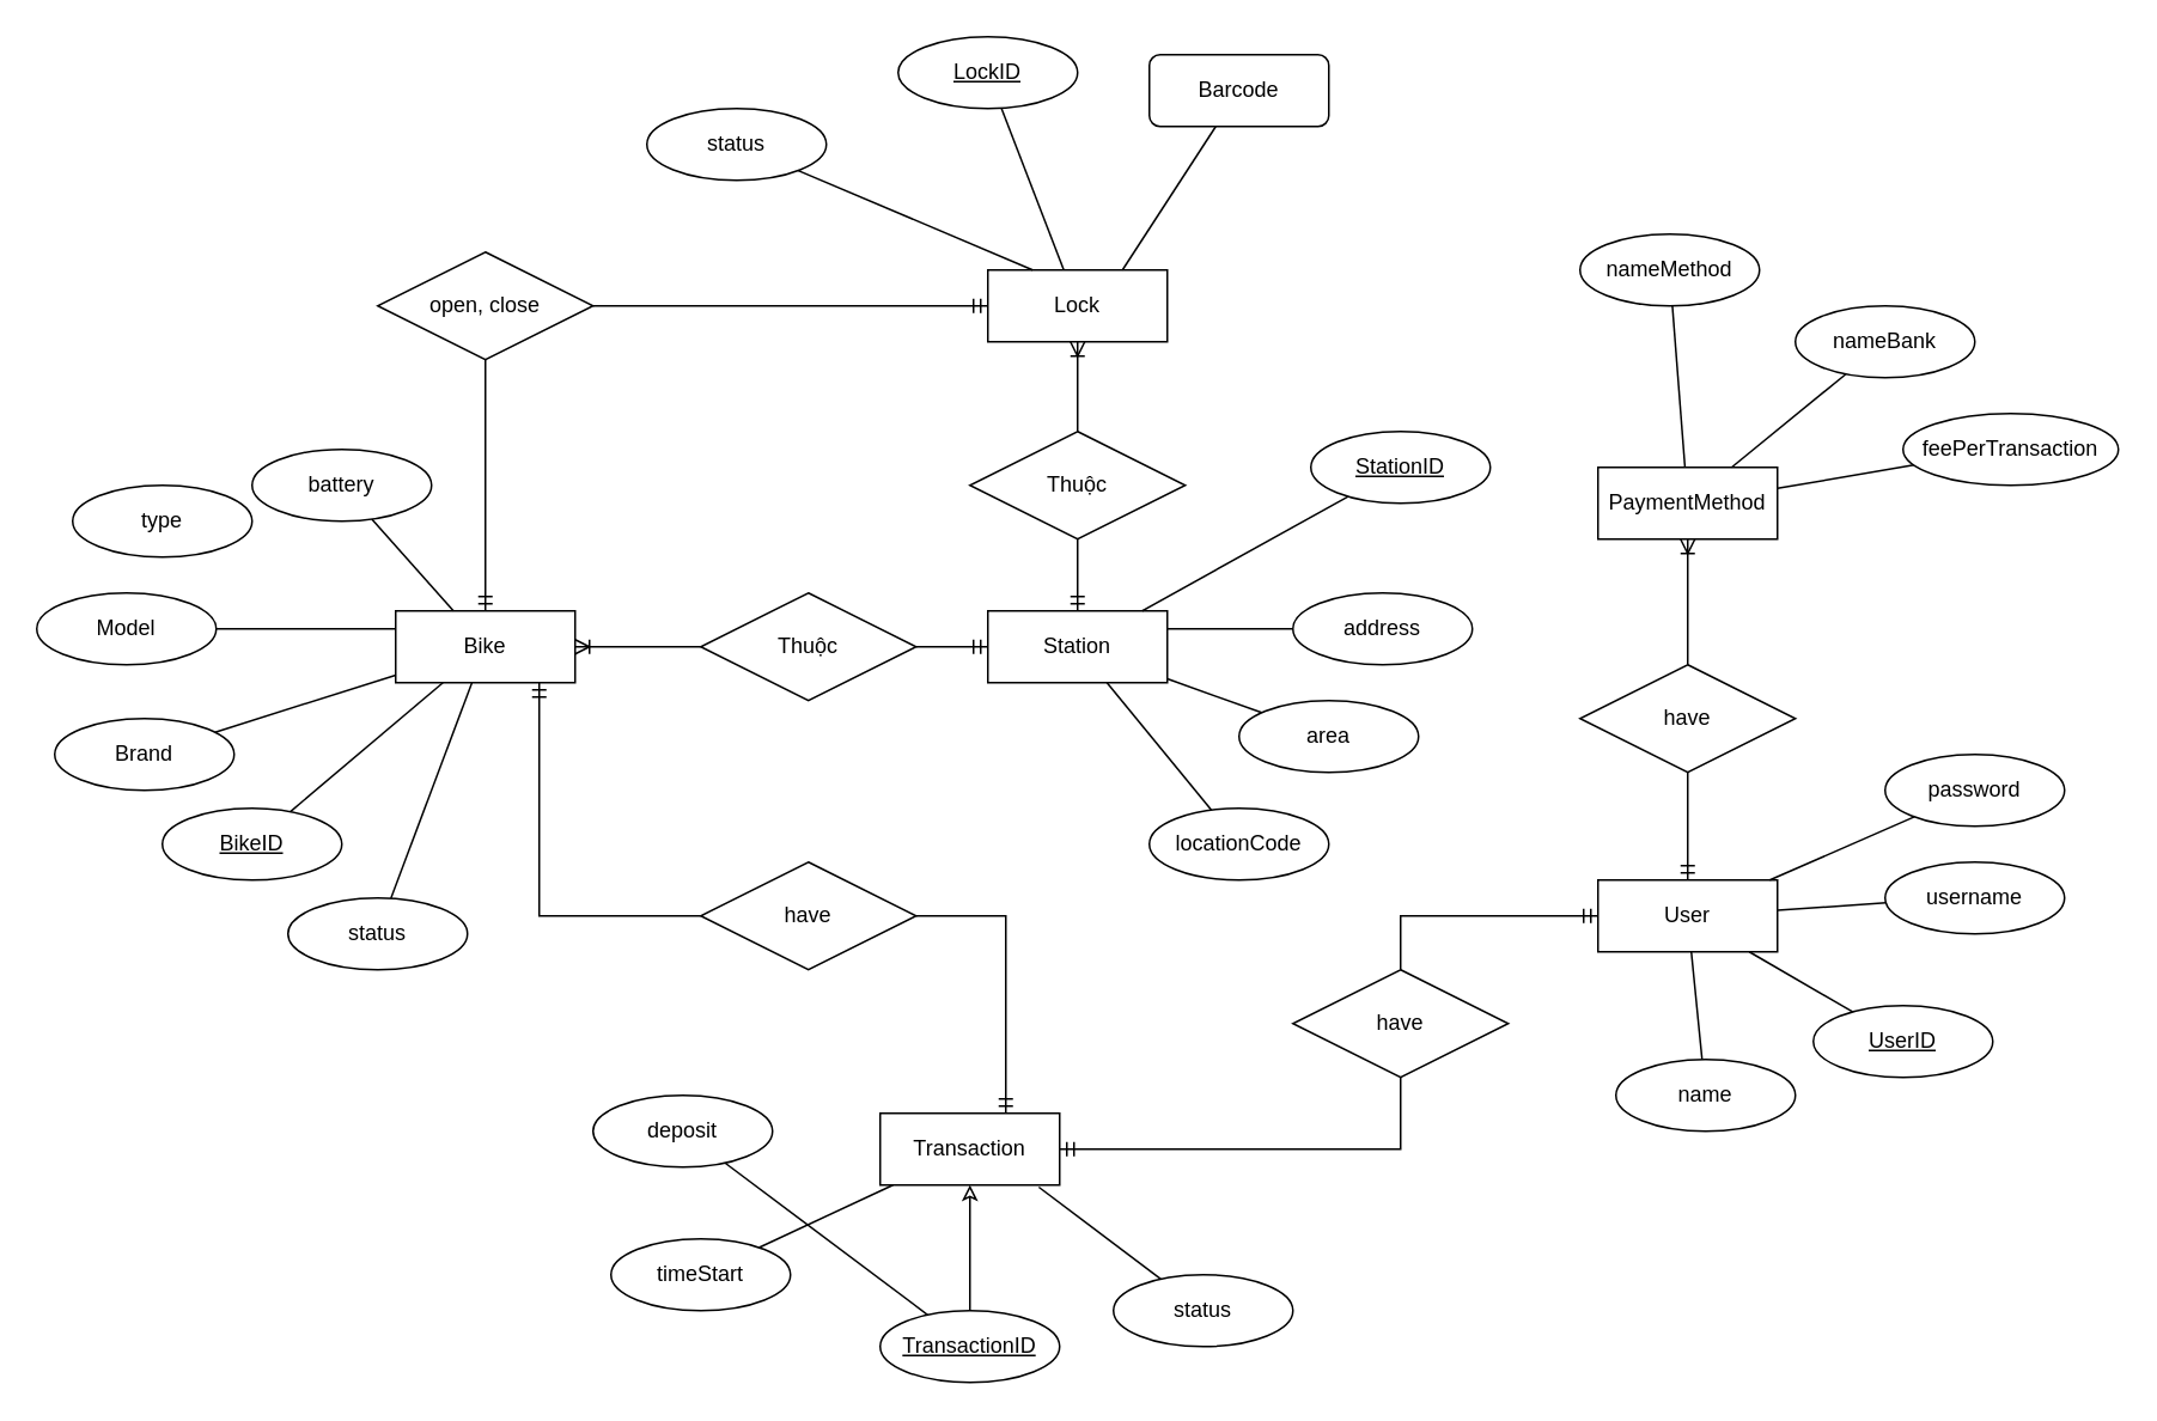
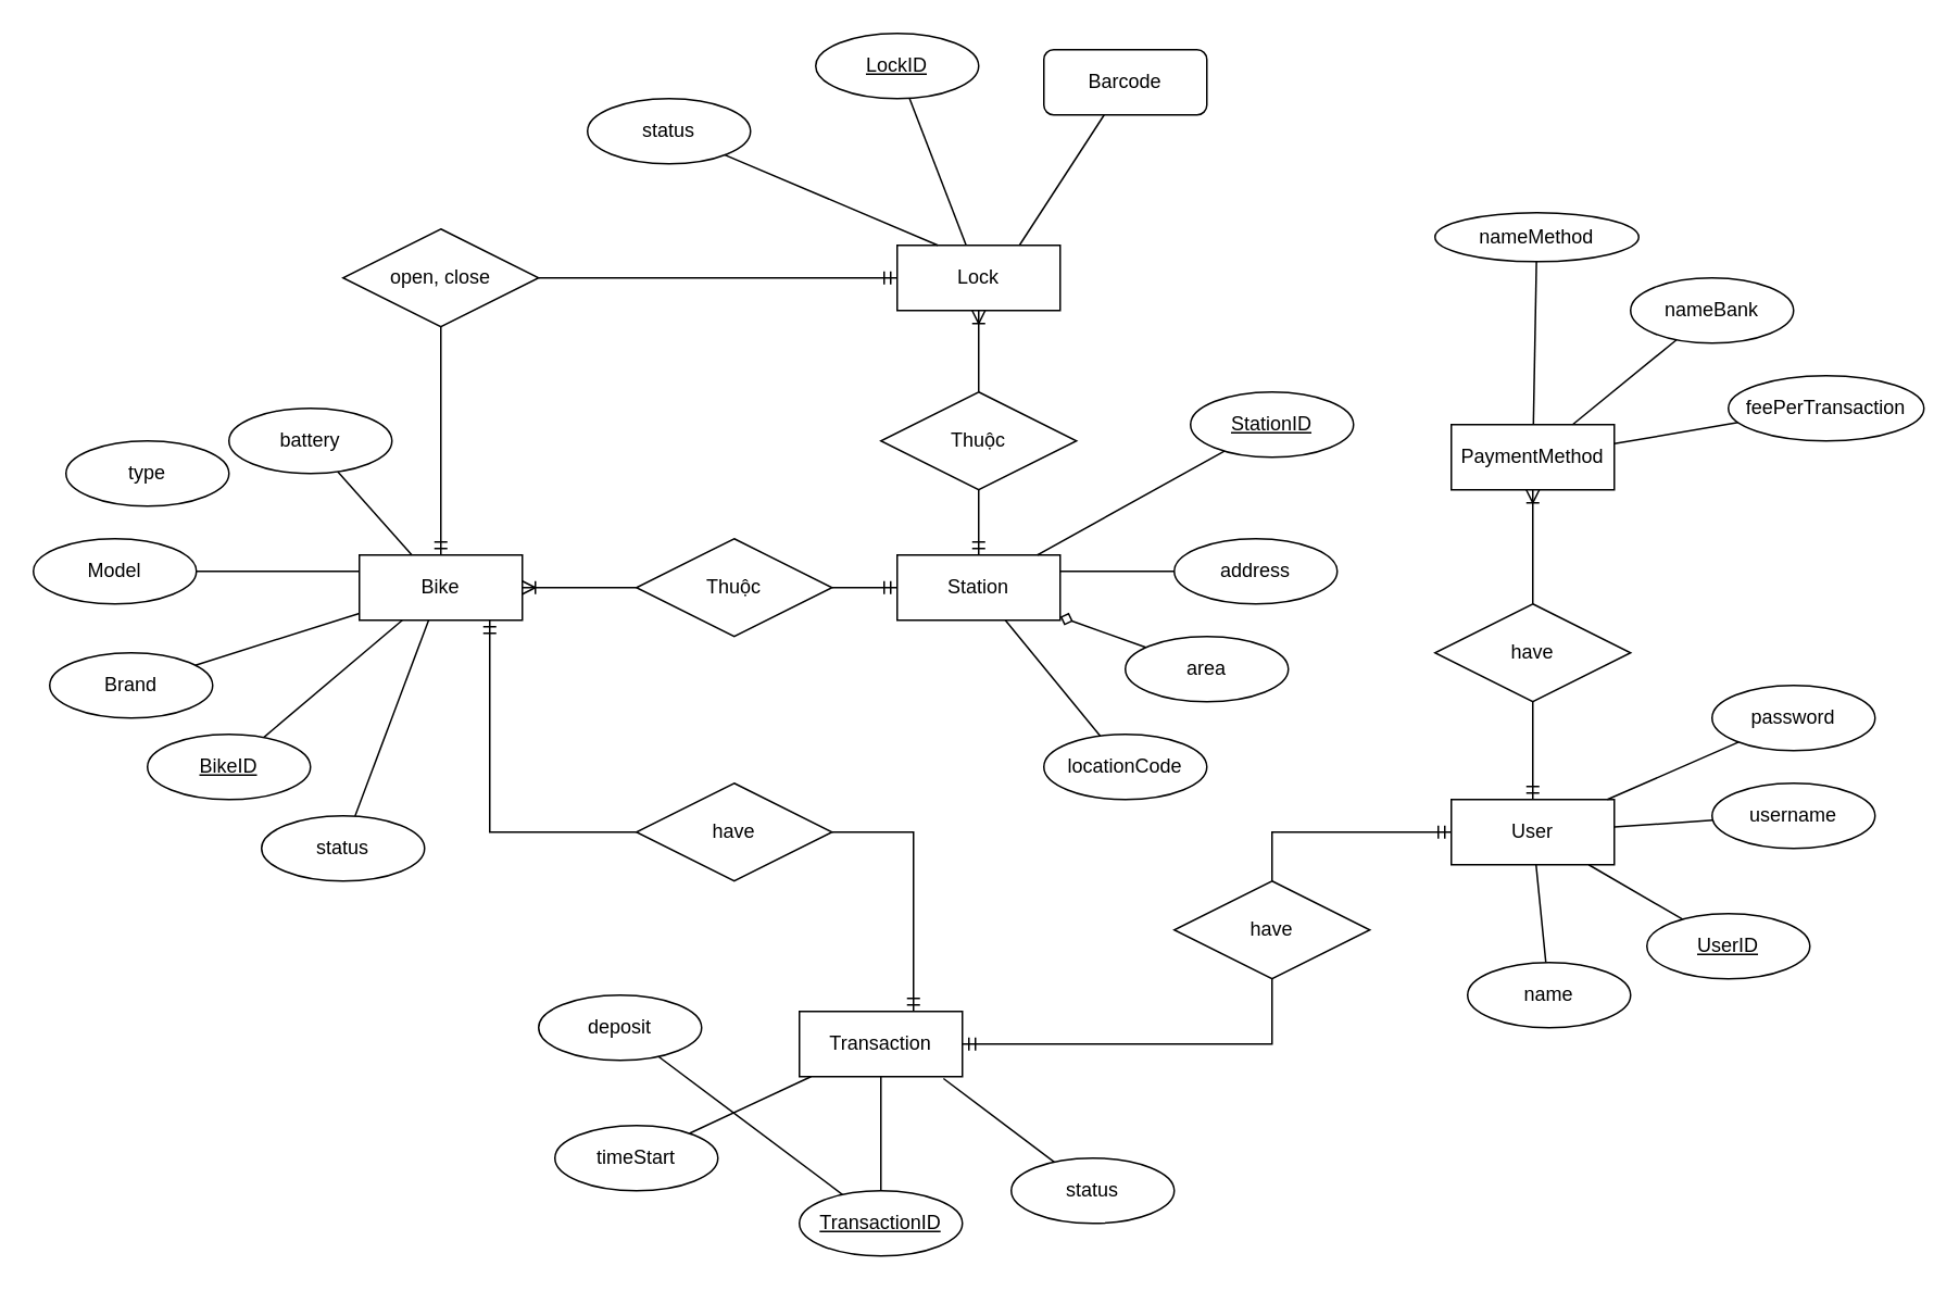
  <mxCell id="0" />
  <mxCell id="1" parent="0" />
  <mxCell id="2" style="edgeStyle=orthogonalEdgeStyle;rounded=0;orthogonalLoop=1;jettySize=auto;html=1;endArrow=none;endFill=0;startArrow=ERoneToMany;startFill=0;" edge="1" parent="1" source="5" target="14"><mxGeometry relative="1" as="geometry" /></mxCell>
  <mxCell id="3" value="" style="edgeStyle=orthogonalEdgeStyle;rounded=0;orthogonalLoop=1;jettySize=auto;html=1;startArrow=ERmandOne;startFill=0;endArrow=none;endFill=0;" edge="1" parent="1" source="5" target="9"><mxGeometry relative="1" as="geometry" /></mxCell>
  <mxCell id="4" style="rounded=0;orthogonalLoop=1;jettySize=auto;html=1;entryX=0;entryY=0.5;entryDx=0;entryDy=0;startArrow=ERmandOne;startFill=0;endArrow=none;endFill=0;edgeStyle=orthogonalEdgeStyle;" edge="1" parent="1" source="5" target="22"><mxGeometry relative="1" as="geometry"><Array as="points"><mxPoint x="300" y="510" /></Array></mxGeometry></mxCell>
  <mxCell id="5" value="Bike" style="rounded=1;arcSize=0;whiteSpace=wrap;html=1;align=center;" vertex="1" parent="1"><mxGeometry x="220" y="340" width="100" height="40" as="geometry" /></mxCell>
  <mxCell id="6" value="" style="rounded=0;orthogonalLoop=1;jettySize=auto;html=1;startArrow=none;startFill=0;endArrow=none;endFill=0;" edge="1" parent="1" source="7" target="5"><mxGeometry relative="1" as="geometry" /></mxCell>
  <mxCell id="7" value="Brand" style="ellipse;whiteSpace=wrap;html=1;align=center;" vertex="1" parent="1"><mxGeometry x="30" y="400" width="100" height="40" as="geometry" /></mxCell>
  <mxCell id="8" value="" style="rounded=0;orthogonalLoop=1;jettySize=auto;html=1;startArrow=none;startFill=0;endArrow=ERmandOne;endFill=0;exitX=1;exitY=0.5;exitDx=0;exitDy=0;edgeStyle=orthogonalEdgeStyle;" edge="1" parent="1" source="9" target="11"><mxGeometry relative="1" as="geometry" /></mxCell>
  <mxCell id="9" value="open, close" style="shape=rhombus;perimeter=rhombusPerimeter;whiteSpace=wrap;html=1;align=center;" vertex="1" parent="1"><mxGeometry x="210" y="140" width="120" height="60" as="geometry" /></mxCell>
  <mxCell id="10" style="edgeStyle=orthogonalEdgeStyle;rounded=0;orthogonalLoop=1;jettySize=auto;html=1;startArrow=ERoneToMany;startFill=0;endArrow=none;endFill=0;entryX=0.5;entryY=0;entryDx=0;entryDy=0;" edge="1" parent="1" source="11" target="37"><mxGeometry relative="1" as="geometry" /></mxCell>
  <mxCell id="11" value="Lock" style="whiteSpace=wrap;html=1;align=center;" vertex="1" parent="1"><mxGeometry x="550" y="150" width="100" height="40" as="geometry" /></mxCell>
  <mxCell id="12" value="Station" style="whiteSpace=wrap;html=1;align=center;" vertex="1" parent="1"><mxGeometry x="550" y="340" width="100" height="40" as="geometry" /></mxCell>
  <mxCell id="13" style="edgeStyle=orthogonalEdgeStyle;rounded=0;orthogonalLoop=1;jettySize=auto;html=1;entryX=0;entryY=0.5;entryDx=0;entryDy=0;startArrow=none;startFill=0;endArrow=ERmandOne;endFill=0;" edge="1" parent="1" source="14" target="12"><mxGeometry relative="1" as="geometry" /></mxCell>
  <mxCell id="14" value="Thuộc" style="shape=rhombus;perimeter=rhombusPerimeter;whiteSpace=wrap;html=1;align=center;" vertex="1" parent="1"><mxGeometry x="390" y="330" width="120" height="60" as="geometry" /></mxCell>
  <mxCell id="15" style="edgeStyle=orthogonalEdgeStyle;rounded=0;orthogonalLoop=1;jettySize=auto;html=1;startArrow=ERmandOne;startFill=0;endArrow=none;endFill=0;" edge="1" parent="1" source="17" target="21"><mxGeometry relative="1" as="geometry" /></mxCell>
  <mxCell id="16" style="rounded=0;orthogonalLoop=1;jettySize=auto;html=1;entryX=1;entryY=0.5;entryDx=0;entryDy=0;startArrow=ERmandOne;startFill=0;endArrow=none;endFill=0;edgeStyle=orthogonalEdgeStyle;" edge="1" parent="1" source="17" target="22"><mxGeometry relative="1" as="geometry"><Array as="points"><mxPoint x="560" y="510" /></Array></mxGeometry></mxCell>
  <mxCell id="17" value="Transaction" style="whiteSpace=wrap;html=1;align=center;" vertex="1" parent="1"><mxGeometry x="490" y="620" width="100" height="40" as="geometry" /></mxCell>
  <mxCell id="18" style="edgeStyle=orthogonalEdgeStyle;rounded=0;orthogonalLoop=1;jettySize=auto;html=1;startArrow=ERmandOne;startFill=0;endArrow=none;endFill=0;" edge="1" parent="1" source="20" target="21"><mxGeometry relative="1" as="geometry" /></mxCell>
  <mxCell id="19" style="edgeStyle=orthogonalEdgeStyle;rounded=0;orthogonalLoop=1;jettySize=auto;html=1;startArrow=ERmandOne;startFill=0;endArrow=none;endFill=0;" edge="1" parent="1" source="20" target="25"><mxGeometry relative="1" as="geometry" /></mxCell>
  <mxCell id="20" value="User" style="whiteSpace=wrap;html=1;align=center;" vertex="1" parent="1"><mxGeometry x="890" y="490" width="100" height="40" as="geometry" /></mxCell>
  <mxCell id="21" value="have" style="shape=rhombus;perimeter=rhombusPerimeter;whiteSpace=wrap;html=1;align=center;" vertex="1" parent="1"><mxGeometry x="720" y="540" width="120" height="60" as="geometry" /></mxCell>
  <mxCell id="22" value="have" style="shape=rhombus;perimeter=rhombusPerimeter;whiteSpace=wrap;html=1;align=center;" vertex="1" parent="1"><mxGeometry x="390" y="480" width="120" height="60" as="geometry" /></mxCell>
  <mxCell id="23" style="edgeStyle=orthogonalEdgeStyle;rounded=0;orthogonalLoop=1;jettySize=auto;html=1;startArrow=ERoneToMany;startFill=0;endArrow=none;endFill=0;" edge="1" parent="1" source="24" target="25"><mxGeometry relative="1" as="geometry" /></mxCell>
  <mxCell id="24" value="PaymentMethod" style="whiteSpace=wrap;html=1;align=center;" vertex="1" parent="1"><mxGeometry x="890" y="260" width="100" height="40" as="geometry" /></mxCell>
  <mxCell id="25" value="have" style="shape=rhombus;perimeter=rhombusPerimeter;whiteSpace=wrap;html=1;align=center;" vertex="1" parent="1"><mxGeometry x="880" y="370" width="120" height="60" as="geometry" /></mxCell>
  <mxCell id="26" style="rounded=0;orthogonalLoop=1;jettySize=auto;html=1;startArrow=none;startFill=0;endArrow=none;endFill=0;" edge="1" parent="1" source="27" target="5"><mxGeometry relative="1" as="geometry" /></mxCell>
  <mxCell id="27" value="BikeID" style="ellipse;whiteSpace=wrap;html=1;align=center;fontStyle=4;" vertex="1" parent="1"><mxGeometry x="90" y="450" width="100" height="40" as="geometry" /></mxCell>
  <mxCell id="28" style="rounded=0;orthogonalLoop=1;jettySize=auto;html=1;startArrow=none;startFill=0;endArrow=none;endFill=0;" edge="1" parent="1" source="29" target="12"><mxGeometry relative="1" as="geometry" /></mxCell>
  <mxCell id="29" value="StationID" style="ellipse;whiteSpace=wrap;html=1;align=center;fontStyle=4;" vertex="1" parent="1"><mxGeometry x="730" y="240" width="100" height="40" as="geometry" /></mxCell>
  <mxCell id="30" style="rounded=0;orthogonalLoop=1;jettySize=auto;html=1;startArrow=none;startFill=0;endArrow=none;endFill=0;" edge="1" parent="1" source="31" target="20"><mxGeometry relative="1" as="geometry" /></mxCell>
  <mxCell id="31" value="UserID" style="ellipse;whiteSpace=wrap;html=1;align=center;fontStyle=4;" vertex="1" parent="1"><mxGeometry x="1010" y="560" width="100" height="40" as="geometry" /></mxCell>
- <mxCell id="32" style="edgeStyle=orthogonalEdgeStyle;rounded=0;orthogonalLoop=1;jettySize=auto;html=1;startArrow=none;startFill=0;endArrow=classic;endFill=0;" edge="1" parent="1" source="33" target="17"><mxGeometry relative="1" as="geometry" /></mxCell>
+ <mxCell id="32" style="edgeStyle=orthogonalEdgeStyle;rounded=0;orthogonalLoop=1;jettySize=auto;html=1;startArrow=none;startFill=0;endArrow=none;endFill=0;" edge="1" parent="1" source="33" target="17"><mxGeometry relative="1" as="geometry" /></mxCell>
  <mxCell id="33" value="TransactionID" style="ellipse;whiteSpace=wrap;html=1;align=center;fontStyle=4;" vertex="1" parent="1"><mxGeometry x="490" y="730" width="100" height="40" as="geometry" /></mxCell>
  <mxCell id="34" style="rounded=0;orthogonalLoop=1;jettySize=auto;html=1;startArrow=none;startFill=0;endArrow=none;endFill=0;" edge="1" parent="1" source="35" target="11"><mxGeometry relative="1" as="geometry" /></mxCell>
  <mxCell id="35" value="LockID" style="ellipse;whiteSpace=wrap;html=1;align=center;fontStyle=4;" vertex="1" parent="1"><mxGeometry x="500" y="20" width="100" height="40" as="geometry" /></mxCell>
  <mxCell id="36" style="edgeStyle=orthogonalEdgeStyle;rounded=0;orthogonalLoop=1;jettySize=auto;html=1;startArrow=none;startFill=0;endArrow=ERmandOne;endFill=0;" edge="1" parent="1" source="37" target="12"><mxGeometry relative="1" as="geometry" /></mxCell>
  <mxCell id="37" value="Thuộc" style="shape=rhombus;perimeter=rhombusPerimeter;whiteSpace=wrap;html=1;align=center;" vertex="1" parent="1"><mxGeometry x="540" y="240" width="120" height="60" as="geometry" /></mxCell>
  <mxCell id="38" style="rounded=0;orthogonalLoop=1;jettySize=auto;html=1;entryX=0;entryY=0.25;entryDx=0;entryDy=0;startArrow=none;startFill=0;endArrow=none;endFill=0;" edge="1" parent="1" source="39" target="5"><mxGeometry relative="1" as="geometry" /></mxCell>
  <mxCell id="39" value="Model" style="ellipse;whiteSpace=wrap;html=1;align=center;" vertex="1" parent="1"><mxGeometry x="20" y="330" width="100" height="40" as="geometry" /></mxCell>
  <mxCell id="40" style="rounded=0;orthogonalLoop=1;jettySize=auto;html=1;entryX=0.75;entryY=0;entryDx=0;entryDy=0;startArrow=none;startFill=0;endArrow=none;endFill=0;" edge="1" parent="1" source="41" target="11"><mxGeometry relative="1" as="geometry" /></mxCell>
  <mxCell id="41" value="Barcode" style="whiteSpace=wrap;html=1;align=center;rounded=1;" vertex="1" parent="1"><mxGeometry x="640" y="30" width="100" height="40" as="geometry" /></mxCell>
  <mxCell id="42" style="rounded=0;orthogonalLoop=1;jettySize=auto;html=1;entryX=0.25;entryY=0;entryDx=0;entryDy=0;startArrow=none;startFill=0;endArrow=none;endFill=0;" edge="1" parent="1" source="43" target="11"><mxGeometry relative="1" as="geometry" /></mxCell>
  <mxCell id="43" value="status" style="ellipse;whiteSpace=wrap;html=1;align=center;" vertex="1" parent="1"><mxGeometry x="360" y="60" width="100" height="40" as="geometry" /></mxCell>
  <mxCell id="44" style="edgeStyle=none;rounded=0;orthogonalLoop=1;jettySize=auto;html=1;startArrow=none;startFill=0;endArrow=none;endFill=0;" edge="1" parent="1" source="45" target="24"><mxGeometry relative="1" as="geometry" /></mxCell>
- <mxCell id="45" value="nameMethod" style="ellipse;whiteSpace=wrap;html=1;align=center;" vertex="1" parent="1"><mxGeometry x="880" y="130" width="100" height="40" as="geometry" /></mxCell>
+ <mxCell id="45" value="nameMethod" style="ellipse;whiteSpace=wrap;html=1;align=center;" vertex="1" parent="1"><mxGeometry x="880" y="130" width="125" height="30" as="geometry" /></mxCell>
  <mxCell id="46" style="edgeStyle=none;rounded=0;orthogonalLoop=1;jettySize=auto;html=1;startArrow=none;startFill=0;endArrow=none;endFill=0;" edge="1" parent="1" source="47" target="24"><mxGeometry relative="1" as="geometry" /></mxCell>
  <mxCell id="47" value="nameBank" style="ellipse;whiteSpace=wrap;html=1;align=center;" vertex="1" parent="1"><mxGeometry x="1000" y="170" width="100" height="40" as="geometry" /></mxCell>
  <mxCell id="48" style="edgeStyle=none;rounded=0;orthogonalLoop=1;jettySize=auto;html=1;startArrow=none;startFill=0;endArrow=none;endFill=0;" edge="1" parent="1" source="49" target="24"><mxGeometry relative="1" as="geometry" /></mxCell>
  <mxCell id="49" value="feePerTransaction" style="ellipse;whiteSpace=wrap;html=1;align=center;" vertex="1" parent="1"><mxGeometry x="1060" y="230" width="120" height="40" as="geometry" /></mxCell>
  <mxCell id="50" style="edgeStyle=none;rounded=0;orthogonalLoop=1;jettySize=auto;html=1;startArrow=none;startFill=0;endArrow=none;endFill=0;" edge="1" parent="1" source="51" target="20"><mxGeometry relative="1" as="geometry" /></mxCell>
  <mxCell id="51" value="name" style="ellipse;whiteSpace=wrap;html=1;align=center;" vertex="1" parent="1"><mxGeometry x="900" y="590" width="100" height="40" as="geometry" /></mxCell>
  <mxCell id="52" style="edgeStyle=none;rounded=0;orthogonalLoop=1;jettySize=auto;html=1;startArrow=none;startFill=0;endArrow=none;endFill=0;" edge="1" parent="1" source="53" target="20"><mxGeometry relative="1" as="geometry" /></mxCell>
  <mxCell id="53" value="username" style="ellipse;whiteSpace=wrap;html=1;align=center;" vertex="1" parent="1"><mxGeometry x="1050" y="480" width="100" height="40" as="geometry" /></mxCell>
  <mxCell id="54" style="edgeStyle=none;rounded=0;orthogonalLoop=1;jettySize=auto;html=1;startArrow=none;startFill=0;endArrow=none;endFill=0;" edge="1" parent="1" source="55" target="20"><mxGeometry relative="1" as="geometry" /></mxCell>
  <mxCell id="55" value="password" style="ellipse;whiteSpace=wrap;html=1;align=center;" vertex="1" parent="1"><mxGeometry x="1050" y="420" width="100" height="40" as="geometry" /></mxCell>
  <mxCell id="56" style="edgeStyle=none;rounded=0;orthogonalLoop=1;jettySize=auto;html=1;startArrow=none;startFill=0;endArrow=none;endFill=0;" edge="1" parent="1" source="57" target="17"><mxGeometry relative="1" as="geometry" /></mxCell>
  <mxCell id="57" value="timeStart" style="ellipse;whiteSpace=wrap;html=1;align=center;" vertex="1" parent="1"><mxGeometry x="340" y="690" width="100" height="40" as="geometry" /></mxCell>
  <mxCell id="58" style="edgeStyle=none;rounded=0;orthogonalLoop=1;jettySize=auto;html=1;entryX=0.884;entryY=1.029;entryDx=0;entryDy=0;entryPerimeter=0;startArrow=none;startFill=0;endArrow=none;endFill=0;" edge="1" parent="1" source="59" target="17"><mxGeometry relative="1" as="geometry" /></mxCell>
  <mxCell id="59" value="status" style="ellipse;whiteSpace=wrap;html=1;align=center;" vertex="1" parent="1"><mxGeometry x="620" y="710" width="100" height="40" as="geometry" /></mxCell>
  <mxCell id="60" style="edgeStyle=none;rounded=0;orthogonalLoop=1;jettySize=auto;html=1;startArrow=none;startFill=0;endArrow=none;endFill=0;" edge="1" parent="1" source="61" target="5"><mxGeometry relative="1" as="geometry" /></mxCell>
  <mxCell id="61" value="status" style="ellipse;whiteSpace=wrap;html=1;align=center;" vertex="1" parent="1"><mxGeometry x="160" y="500" width="100" height="40" as="geometry" /></mxCell>
  <mxCell id="62" style="edgeStyle=none;rounded=0;orthogonalLoop=1;jettySize=auto;html=1;startArrow=none;startFill=0;endArrow=none;endFill=0;" edge="1" parent="1" source="63" target="33"><mxGeometry relative="1" as="geometry" /></mxCell>
  <mxCell id="63" value="deposit" style="ellipse;whiteSpace=wrap;html=1;align=center;" vertex="1" parent="1"><mxGeometry x="330" y="610" width="100" height="40" as="geometry" /></mxCell>
  <mxCell id="64" style="edgeStyle=none;rounded=0;orthogonalLoop=1;jettySize=auto;html=1;entryX=1;entryY=0.25;entryDx=0;entryDy=0;startArrow=none;startFill=0;endArrow=none;endFill=0;" edge="1" parent="1" source="65" target="12"><mxGeometry relative="1" as="geometry" /></mxCell>
  <mxCell id="65" value="address" style="ellipse;whiteSpace=wrap;html=1;align=center;" vertex="1" parent="1"><mxGeometry x="720" y="330" width="100" height="40" as="geometry" /></mxCell>
- <mxCell id="66" style="edgeStyle=none;rounded=0;orthogonalLoop=1;jettySize=auto;html=1;startArrow=none;startFill=0;endArrow=none;endFill=0;" edge="1" parent="1" source="67" target="12"><mxGeometry relative="1" as="geometry" /></mxCell>
+ <mxCell id="66" style="edgeStyle=none;rounded=0;orthogonalLoop=1;jettySize=auto;html=1;startArrow=none;startFill=0;endArrow=diamond;endFill=0;" edge="1" parent="1" source="67" target="12"><mxGeometry relative="1" as="geometry" /></mxCell>
  <mxCell id="67" value="area" style="ellipse;whiteSpace=wrap;html=1;align=center;" vertex="1" parent="1"><mxGeometry x="690" y="390" width="100" height="40" as="geometry" /></mxCell>
  <mxCell id="68" style="edgeStyle=none;rounded=0;orthogonalLoop=1;jettySize=auto;html=1;startArrow=none;startFill=0;endArrow=none;endFill=0;" edge="1" parent="1" source="69" target="12"><mxGeometry relative="1" as="geometry" /></mxCell>
  <mxCell id="69" value="locationCode" style="ellipse;whiteSpace=wrap;html=1;align=center;" vertex="1" parent="1"><mxGeometry x="640" y="450" width="100" height="40" as="geometry" /></mxCell>
  <mxCell id="70" value="type" style="ellipse;whiteSpace=wrap;html=1;align=center;" vertex="1" parent="1"><mxGeometry x="40" y="270" width="100" height="40" as="geometry" /></mxCell>
  <mxCell id="71" style="edgeStyle=none;rounded=0;orthogonalLoop=1;jettySize=auto;html=1;startArrow=none;startFill=0;endArrow=none;endFill=0;" edge="1" parent="1" source="72" target="5"><mxGeometry relative="1" as="geometry" /></mxCell>
  <mxCell id="72" value="battery" style="ellipse;whiteSpace=wrap;html=1;align=center;" vertex="1" parent="1"><mxGeometry x="140" y="250" width="100" height="40" as="geometry" /></mxCell>
